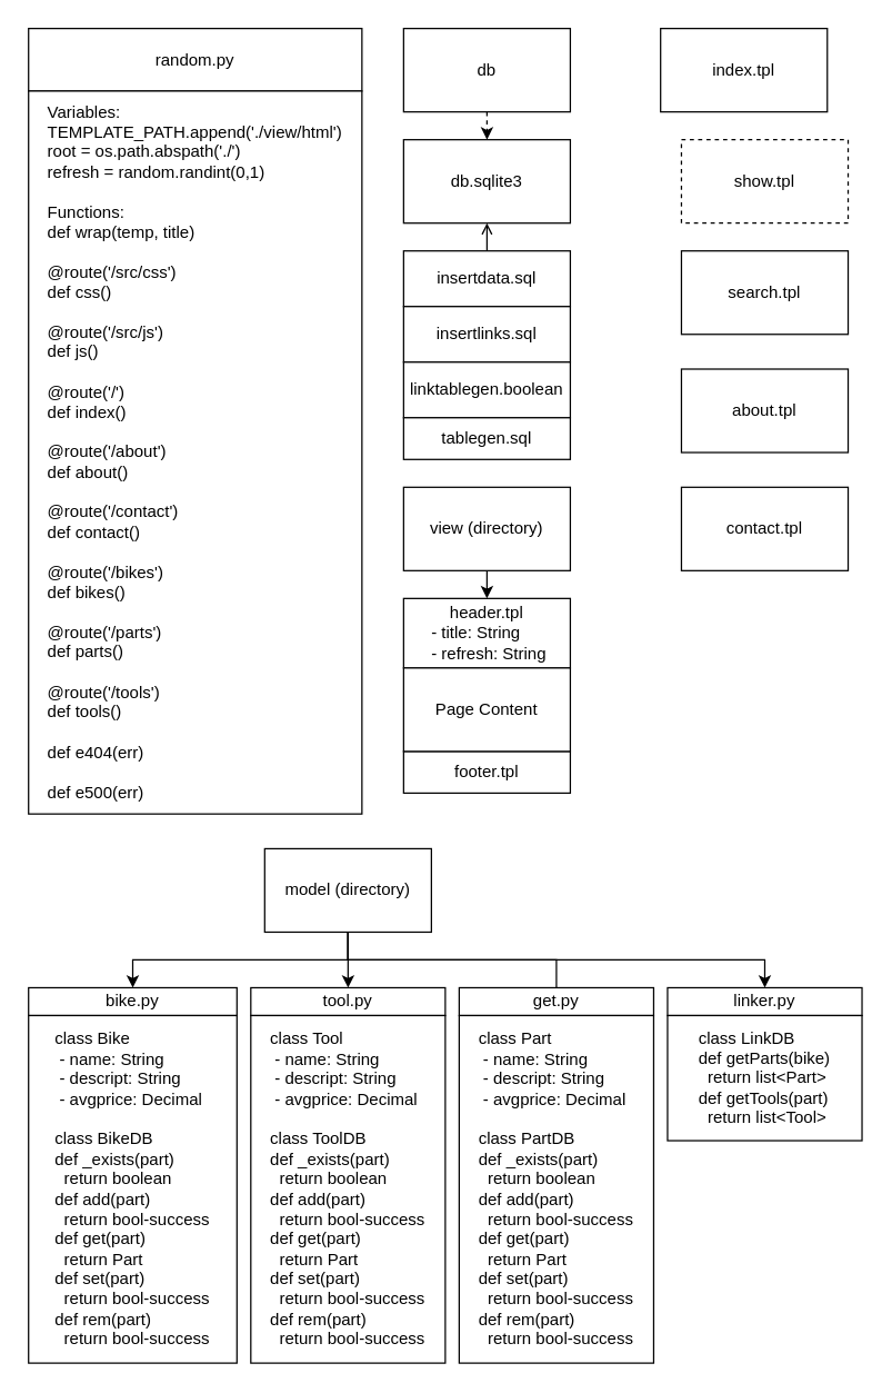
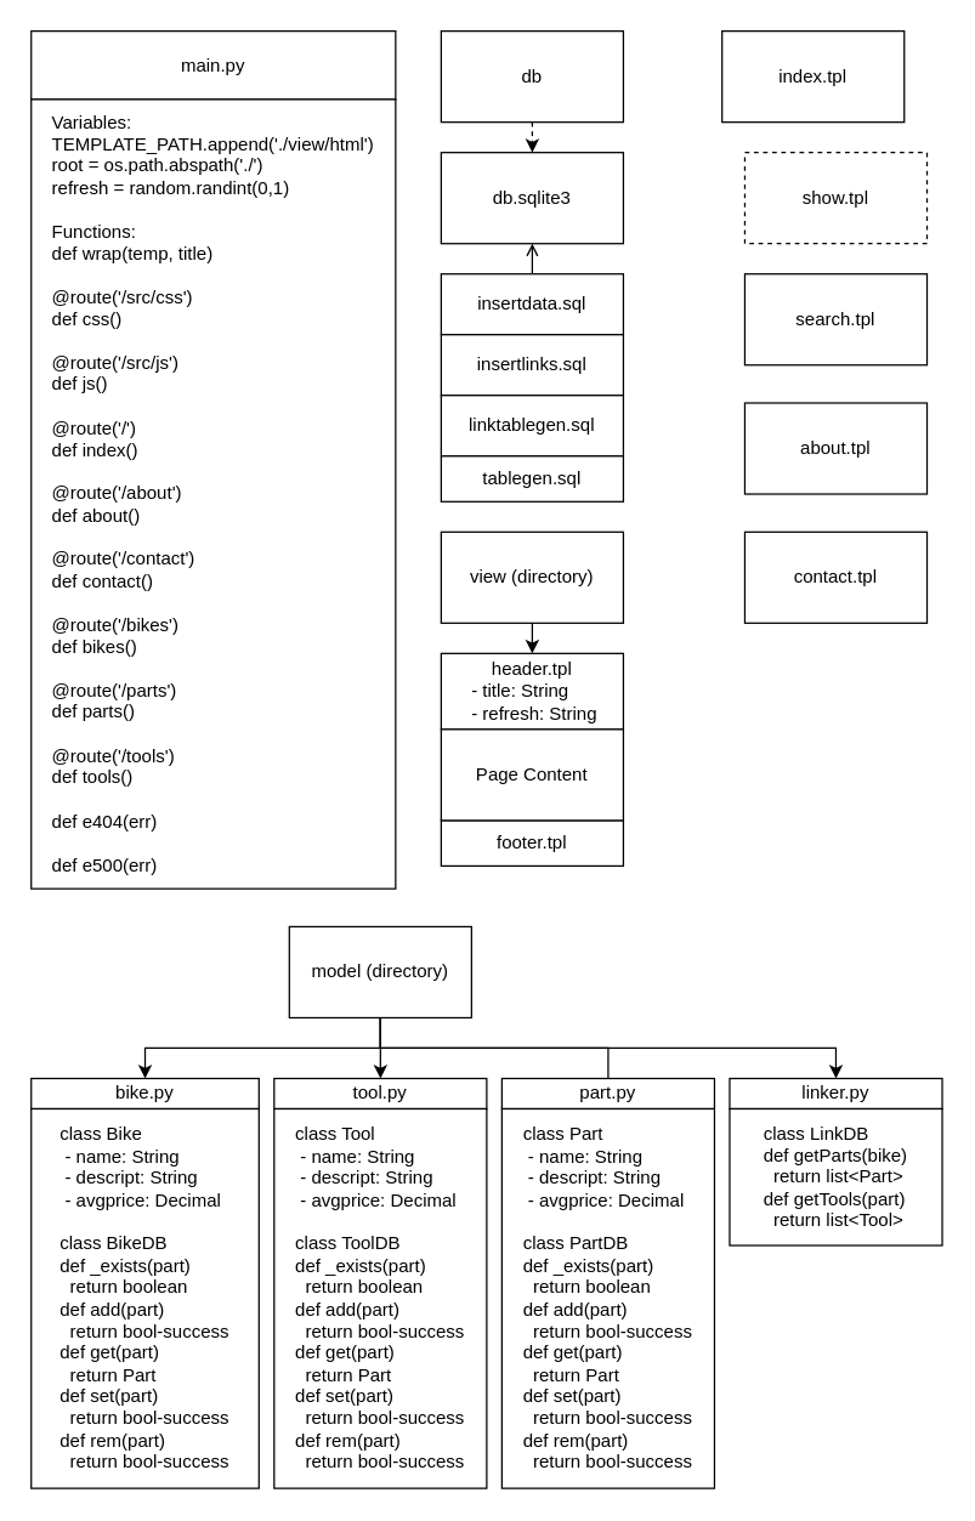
  <mxCell id="0" />
  <mxCell id="1" parent="0" />
- <mxCell id="2" value="random.py" style="rounded=0;whiteSpace=wrap;html=1;" parent="1" vertex="1"><mxGeometry x="20" y="20" width="240" height="45" as="geometry" /></mxCell>
+ <mxCell id="2" value="main.py" style="rounded=0;whiteSpace=wrap;html=1;" parent="1" vertex="1"><mxGeometry x="20" y="20" width="240" height="45" as="geometry" /></mxCell>
  <mxCell id="3" value="db.sqlite3" style="rounded=0;whiteSpace=wrap;html=1;" parent="1" vertex="1"><mxGeometry x="290" y="100" width="120" height="60" as="geometry" /></mxCell>
  <mxCell id="4" style="edgeStyle=orthogonalEdgeStyle;rounded=0;orthogonalLoop=1;jettySize=auto;html=1;exitX=0.25;exitY=1;exitDx=0;exitDy=0;entryX=0.5;entryY=0;entryDx=0;entryDy=0;" edge="1" parent="1" source="8" target="26"><mxGeometry relative="1" as="geometry"><Array as="points"><mxPoint x="250" y="670" /><mxPoint x="250" y="690" /><mxPoint x="95" y="690" /></Array></mxGeometry></mxCell>
  <mxCell id="5" style="edgeStyle=orthogonalEdgeStyle;rounded=0;orthogonalLoop=1;jettySize=auto;html=1;exitX=0.5;exitY=1;exitDx=0;exitDy=0;entryX=0.5;entryY=0;entryDx=0;entryDy=0;" edge="1" parent="1" source="8" target="25"><mxGeometry relative="1" as="geometry" /></mxCell>
  <mxCell id="6" style="edgeStyle=orthogonalEdgeStyle;rounded=0;orthogonalLoop=1;jettySize=auto;html=1;exitX=0.75;exitY=1;exitDx=0;exitDy=0;entryX=0.5;entryY=0;entryDx=0;entryDy=0;endArrow=none;" edge="1" parent="1" source="8" target="24"><mxGeometry relative="1" as="geometry"><Array as="points"><mxPoint x="250" y="670" /><mxPoint x="250" y="690" /><mxPoint x="400" y="690" /></Array></mxGeometry></mxCell>
  <mxCell id="7" style="edgeStyle=orthogonalEdgeStyle;rounded=0;orthogonalLoop=1;jettySize=auto;html=1;exitX=0.5;exitY=1;exitDx=0;exitDy=0;entryX=0.5;entryY=0;entryDx=0;entryDy=0;" edge="1" parent="1" source="8" target="33"><mxGeometry relative="1" as="geometry" /></mxCell>
  <mxCell id="8" value="model (directory)" style="rounded=0;whiteSpace=wrap;html=1;" parent="1" vertex="1"><mxGeometry x="190" y="610" width="120" height="60" as="geometry" /></mxCell>
  <mxCell id="9" style="edgeStyle=orthogonalEdgeStyle;rounded=0;orthogonalLoop=1;jettySize=auto;html=1;exitX=0.5;exitY=1;exitDx=0;exitDy=0;entryX=0.5;entryY=0;entryDx=0;entryDy=0;dashed=1;" parent="1" source="10" target="3" edge="1"><mxGeometry relative="1" as="geometry" /></mxCell>
  <mxCell id="10" value="db" style="rounded=0;whiteSpace=wrap;html=1;" parent="1" vertex="1"><mxGeometry x="290" y="20" width="120" height="60" as="geometry" /></mxCell>
  <mxCell id="11" style="edgeStyle=orthogonalEdgeStyle;rounded=0;orthogonalLoop=1;jettySize=auto;html=1;exitX=0.5;exitY=1;exitDx=0;exitDy=0;entryX=0.5;entryY=0;entryDx=0;entryDy=0;" edge="1" parent="1" source="12" target="18"><mxGeometry relative="1" as="geometry" /></mxCell>
  <mxCell id="12" value="view (directory)" style="rounded=0;whiteSpace=wrap;html=1;" parent="1" vertex="1"><mxGeometry x="290" y="350" width="120" height="60" as="geometry" /></mxCell>
  <mxCell id="13" style="edgeStyle=orthogonalEdgeStyle;rounded=0;orthogonalLoop=1;jettySize=auto;html=1;exitX=0.5;exitY=0;exitDx=0;exitDy=0;entryX=0.5;entryY=1;entryDx=0;entryDy=0;endArrow=open;" parent="1" source="14" target="3" edge="1"><mxGeometry relative="1" as="geometry" /></mxCell>
  <mxCell id="14" value="insertdata.sql" style="rounded=0;whiteSpace=wrap;html=1;" parent="1" vertex="1"><mxGeometry x="290" y="180" width="120" height="40" as="geometry" /></mxCell>
  <mxCell id="15" value="insertlinks.sql" style="rounded=0;whiteSpace=wrap;html=1;" parent="1" vertex="1"><mxGeometry x="290" y="220" width="120" height="40" as="geometry" /></mxCell>
- <mxCell id="16" value="linktablegen.boolean" style="rounded=0;whiteSpace=wrap;html=1;" parent="1" vertex="1"><mxGeometry x="290" y="260" width="120" height="40" as="geometry" /></mxCell>
+ <mxCell id="16" value="linktablegen.sql" style="rounded=0;whiteSpace=wrap;html=1;" parent="1" vertex="1"><mxGeometry x="290" y="260" width="120" height="40" as="geometry" /></mxCell>
  <mxCell id="17" value="tablegen.sql" style="rounded=0;whiteSpace=wrap;html=1;" parent="1" vertex="1"><mxGeometry x="290" y="300" width="120" height="30" as="geometry" /></mxCell>
  <mxCell id="18" value="header.tpl&lt;br&gt;&lt;div style=&quot;text-align: left&quot;&gt;&lt;span&gt;&amp;nbsp;- title: String&lt;/span&gt;&lt;/div&gt;&lt;div style=&quot;text-align: left&quot;&gt;&lt;span&gt;&amp;nbsp;- refresh: String&lt;/span&gt;&lt;/div&gt;" style="rounded=0;whiteSpace=wrap;html=1;" vertex="1" parent="1"><mxGeometry x="290" y="430" width="120" height="50" as="geometry" /></mxCell>
  <mxCell id="19" value="show.tpl" style="rounded=0;whiteSpace=wrap;html=1;dashed=1;" vertex="1" parent="1"><mxGeometry x="490" y="100" width="120" height="60" as="geometry" /></mxCell>
  <mxCell id="20" value="search.tpl" style="rounded=0;whiteSpace=wrap;html=1;" vertex="1" parent="1"><mxGeometry x="490" y="180" width="120" height="60" as="geometry" /></mxCell>
  <mxCell id="21" value="about.tpl" style="rounded=0;whiteSpace=wrap;html=1;" vertex="1" parent="1"><mxGeometry x="490" y="265" width="120" height="60" as="geometry" /></mxCell>
  <mxCell id="22" value="contact.tpl" style="rounded=0;whiteSpace=wrap;html=1;" vertex="1" parent="1"><mxGeometry x="490" y="350" width="120" height="60" as="geometry" /></mxCell>
  <mxCell id="23" value="&lt;div style=&quot;text-align: left&quot;&gt;Variables:&lt;/div&gt;&lt;div style=&quot;text-align: left&quot;&gt;TEMPLATE_PATH.append('./view/html')&lt;/div&gt;&lt;div style=&quot;text-align: left&quot;&gt;root = os.path.abspath('./')&lt;/div&gt;&lt;div style=&quot;text-align: left&quot;&gt;refresh = random.randint(0,1)&lt;/div&gt;&lt;div style=&quot;text-align: left&quot;&gt;&lt;br&gt;&lt;/div&gt;&lt;div style=&quot;text-align: left&quot;&gt;Functions:&lt;/div&gt;&lt;div style=&quot;text-align: left&quot;&gt;&lt;div&gt;def wrap(temp, title)&lt;/div&gt;&lt;div&gt;&lt;br&gt;&lt;/div&gt;&lt;div&gt;@route('/src/css')&lt;/div&gt;&lt;div&gt;def css()&lt;/div&gt;&lt;div&gt;&lt;br&gt;&lt;/div&gt;&lt;div&gt;@route('/src/js')&lt;/div&gt;&lt;div&gt;def js()&lt;/div&gt;&lt;div&gt;&lt;br&gt;&lt;/div&gt;&lt;div&gt;@route('/')&lt;/div&gt;&lt;div&gt;def index()&lt;/div&gt;&lt;div&gt;&lt;br&gt;&lt;/div&gt;&lt;div&gt;@route('/about')&lt;/div&gt;&lt;div&gt;def about()&lt;/div&gt;&lt;div&gt;&lt;br&gt;&lt;/div&gt;&lt;div&gt;@route('/contact')&lt;/div&gt;&lt;div&gt;def contact()&lt;/div&gt;&lt;div&gt;&lt;br&gt;&lt;/div&gt;&lt;div&gt;@route('/bikes')&lt;/div&gt;&lt;div&gt;def bikes()&lt;/div&gt;&lt;div&gt;&lt;br&gt;&lt;/div&gt;&lt;div&gt;@route('/parts')&lt;/div&gt;&lt;div&gt;def parts()&lt;/div&gt;&lt;div&gt;&lt;br&gt;&lt;/div&gt;&lt;div&gt;@route('/tools')&lt;/div&gt;&lt;div&gt;def tools()&lt;/div&gt;&lt;div&gt;&lt;br&gt;&lt;/div&gt;&lt;div&gt;def e404(err)&lt;/div&gt;&lt;div&gt;&lt;br&gt;&lt;/div&gt;&lt;div&gt;def e500(err)&lt;/div&gt;&lt;/div&gt;" style="rounded=0;whiteSpace=wrap;html=1;" vertex="1" parent="1"><mxGeometry x="20" y="65" width="240" height="520" as="geometry" /></mxCell>
- <mxCell id="24" value="get.py&lt;br&gt;" style="rounded=0;whiteSpace=wrap;html=1;" vertex="1" parent="1"><mxGeometry x="330" y="710" width="140" height="20" as="geometry" /></mxCell>
+ <mxCell id="24" value="part.py&lt;br&gt;" style="rounded=0;whiteSpace=wrap;html=1;" vertex="1" parent="1"><mxGeometry x="330" y="710" width="140" height="20" as="geometry" /></mxCell>
  <mxCell id="25" value="tool.py&lt;br&gt;" style="rounded=0;whiteSpace=wrap;html=1;" vertex="1" parent="1"><mxGeometry x="180" y="710" width="140" height="20" as="geometry" /></mxCell>
  <mxCell id="26" value="bike.py&lt;br&gt;" style="rounded=0;whiteSpace=wrap;html=1;" vertex="1" parent="1"><mxGeometry x="20" y="710" width="150" height="20" as="geometry" /></mxCell>
  <mxCell id="27" value="&lt;div style=&quot;text-align: left&quot;&gt;class Part&lt;/div&gt;&lt;div style=&quot;text-align: left&quot;&gt;&amp;nbsp;- name: String&lt;/div&gt;&lt;div style=&quot;text-align: left&quot;&gt;&amp;nbsp;- descript: String&lt;/div&gt;&lt;div style=&quot;text-align: left&quot;&gt;&lt;span&gt;&amp;nbsp;- avgprice: Decimal&lt;/span&gt;&lt;br&gt;&lt;/div&gt;&lt;div style=&quot;text-align: left&quot;&gt;&lt;span&gt;&lt;br&gt;&lt;/span&gt;&lt;/div&gt;&lt;div&gt;&lt;div style=&quot;text-align: left&quot;&gt;class PartDB&lt;/div&gt;&lt;div style=&quot;text-align: left&quot;&gt;def _exists(part)&lt;/div&gt;&lt;div style=&quot;text-align: left&quot;&gt;&amp;nbsp; return boolean&lt;/div&gt;&lt;div style=&quot;text-align: left&quot;&gt;def add(part)&lt;/div&gt;&lt;div style=&quot;text-align: left&quot;&gt;&amp;nbsp; return bool-success&lt;/div&gt;&lt;div style=&quot;text-align: left&quot;&gt;def get(part)&lt;/div&gt;&lt;div style=&quot;text-align: left&quot;&gt;&amp;nbsp; return Part&lt;/div&gt;&lt;div style=&quot;text-align: left&quot;&gt;def set(part)&lt;/div&gt;&lt;div style=&quot;text-align: left&quot;&gt;&amp;nbsp; return bool-success&lt;/div&gt;&lt;div style=&quot;text-align: left&quot;&gt;def rem(part)&lt;/div&gt;&lt;div style=&quot;text-align: left&quot;&gt;&amp;nbsp; return bool-success&lt;/div&gt;&lt;/div&gt;" style="rounded=0;whiteSpace=wrap;html=1;" vertex="1" parent="1"><mxGeometry x="330" y="730" width="140" height="250" as="geometry" /></mxCell>
  <mxCell id="28" value="&lt;div style=&quot;text-align: left&quot;&gt;class Tool&lt;/div&gt;&lt;div&gt;&lt;div style=&quot;text-align: left&quot;&gt;&amp;nbsp;- name: String&lt;/div&gt;&lt;div style=&quot;text-align: left&quot;&gt;&amp;nbsp;- descript: String&lt;/div&gt;&lt;div style=&quot;text-align: left&quot;&gt;&amp;nbsp;- avgprice: Decimal&lt;/div&gt;&lt;/div&gt;&lt;div style=&quot;text-align: left&quot;&gt;&lt;br&gt;&lt;/div&gt;&lt;div&gt;&lt;div style=&quot;text-align: left&quot;&gt;class ToolDB&lt;/div&gt;&lt;div&gt;&lt;div style=&quot;text-align: left&quot;&gt;def _exists(part)&lt;/div&gt;&lt;div style=&quot;text-align: left&quot;&gt;&amp;nbsp; return boolean&lt;/div&gt;&lt;div style=&quot;text-align: left&quot;&gt;def add(part)&lt;/div&gt;&lt;div style=&quot;text-align: left&quot;&gt;&amp;nbsp; return bool-success&lt;/div&gt;&lt;div style=&quot;text-align: left&quot;&gt;def get(part)&lt;/div&gt;&lt;div style=&quot;text-align: left&quot;&gt;&amp;nbsp; return Part&lt;/div&gt;&lt;div style=&quot;text-align: left&quot;&gt;def set(part)&lt;/div&gt;&lt;div style=&quot;text-align: left&quot;&gt;&amp;nbsp; return bool-success&lt;/div&gt;&lt;div style=&quot;text-align: left&quot;&gt;def rem(part)&lt;/div&gt;&lt;div style=&quot;text-align: left&quot;&gt;&amp;nbsp; return bool-success&lt;/div&gt;&lt;/div&gt;&lt;/div&gt;" style="rounded=0;whiteSpace=wrap;html=1;" vertex="1" parent="1"><mxGeometry x="180" y="730" width="140" height="250" as="geometry" /></mxCell>
  <mxCell id="29" value="&lt;div style=&quot;text-align: left&quot;&gt;&lt;br&gt;&lt;/div&gt;&lt;div style=&quot;text-align: left&quot;&gt;class Bike&lt;/div&gt;&lt;div&gt;&lt;div style=&quot;text-align: left&quot;&gt;&amp;nbsp;- name: String&lt;/div&gt;&lt;div style=&quot;text-align: left&quot;&gt;&amp;nbsp;- descript: String&lt;/div&gt;&lt;div style=&quot;text-align: left&quot;&gt;&amp;nbsp;- avgprice: Decimal&lt;/div&gt;&lt;/div&gt;&lt;div&gt;&lt;div&gt;&lt;div style=&quot;text-align: left&quot;&gt;&lt;br&gt;&lt;/div&gt;&lt;div style=&quot;text-align: left&quot;&gt;class BikeDB&lt;/div&gt;&lt;div&gt;&lt;div style=&quot;text-align: left&quot;&gt;def _exists(part)&lt;/div&gt;&lt;div style=&quot;text-align: left&quot;&gt;&amp;nbsp; return boolean&lt;/div&gt;&lt;div style=&quot;text-align: left&quot;&gt;def add(part)&lt;/div&gt;&lt;div style=&quot;text-align: left&quot;&gt;&amp;nbsp; return bool-success&lt;/div&gt;&lt;div style=&quot;text-align: left&quot;&gt;def get(part)&lt;/div&gt;&lt;div style=&quot;text-align: left&quot;&gt;&amp;nbsp; return Part&lt;/div&gt;&lt;div style=&quot;text-align: left&quot;&gt;def set(part)&lt;/div&gt;&lt;div style=&quot;text-align: left&quot;&gt;&amp;nbsp; return bool-success&lt;/div&gt;&lt;div style=&quot;text-align: left&quot;&gt;def rem(part)&lt;/div&gt;&lt;div style=&quot;text-align: left&quot;&gt;&amp;nbsp; return bool-success&lt;/div&gt;&lt;/div&gt;&lt;/div&gt;&lt;/div&gt;&lt;div style=&quot;text-align: left&quot;&gt;&lt;br&gt;&lt;/div&gt;" style="rounded=0;whiteSpace=wrap;html=1;" vertex="1" parent="1"><mxGeometry x="20" y="730" width="150" height="250" as="geometry" /></mxCell>
  <mxCell id="30" value="footer.tpl" style="rounded=0;whiteSpace=wrap;html=1;" vertex="1" parent="1"><mxGeometry x="290" y="540" width="120" height="30" as="geometry" /></mxCell>
  <mxCell id="31" value="Page Content" style="rounded=0;whiteSpace=wrap;html=1;" vertex="1" parent="1"><mxGeometry x="290" y="480" width="120" height="60" as="geometry" /></mxCell>
  <mxCell id="32" value="index.tpl" style="rounded=0;whiteSpace=wrap;html=1;" vertex="1" parent="1"><mxGeometry x="475" y="20" width="120" height="60" as="geometry" /></mxCell>
  <mxCell id="33" value="linker.py&lt;br&gt;" style="rounded=0;whiteSpace=wrap;html=1;" vertex="1" parent="1"><mxGeometry x="480" y="710" width="140" height="20" as="geometry" /></mxCell>
  <mxCell id="34" value="&lt;div style=&quot;text-align: left&quot;&gt;class LinkDB&lt;/div&gt;&lt;div style=&quot;text-align: left&quot;&gt;def getParts(bike)&lt;/div&gt;&lt;div style=&quot;text-align: left&quot;&gt;&amp;nbsp; return list&amp;lt;Part&amp;gt;&lt;/div&gt;&lt;div style=&quot;text-align: left&quot;&gt;def getTools(part)&lt;/div&gt;&lt;div style=&quot;text-align: left&quot;&gt;&amp;nbsp; return list&amp;lt;Tool&amp;gt;&lt;/div&gt;" style="rounded=0;whiteSpace=wrap;html=1;" vertex="1" parent="1"><mxGeometry x="480" y="730" width="140" height="90" as="geometry" /></mxCell>
